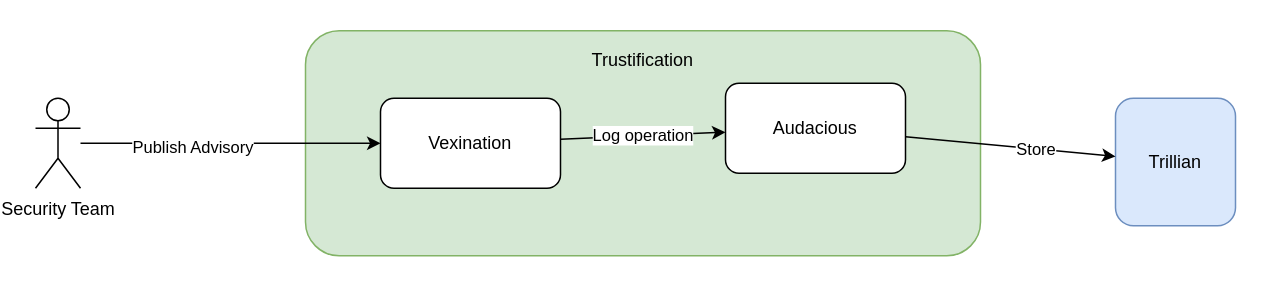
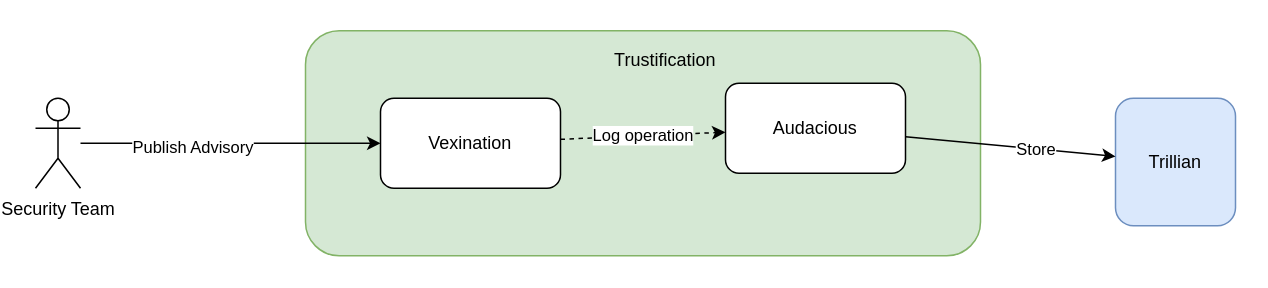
  <mxCell id="0" />
  <mxCell id="1" parent="0" />
  <mxCell id="2" value="Security Team" style="shape=umlActor;verticalLabelPosition=bottom;verticalAlign=top;html=1;outlineConnect=0;" vertex="1" parent="1"><mxGeometry x="20" y="65" width="30" height="60" as="geometry" /></mxCell>
  <mxCell id="3" value="" style="rounded=1;whiteSpace=wrap;html=1;fillColor=#d5e8d4;strokeColor=#82b366;" vertex="1" parent="1"><mxGeometry x="200" y="20" width="450" height="150" as="geometry" /></mxCell>
  <mxCell id="4" value="Vexination" style="rounded=1;whiteSpace=wrap;html=1;" vertex="1" parent="1"><mxGeometry x="250" y="65" width="120" height="60" as="geometry" /></mxCell>
- <mxCell id="5" value="Trustification" style="text;html=1;strokeColor=none;fillColor=none;align=center;verticalAlign=middle;whiteSpace=wrap;rounded=0;" vertex="1" parent="1"><mxGeometry x="395" y="25" width="60" height="30" as="geometry" /></mxCell>
+ <mxCell id="5" value="Trustification" style="text;html=1;strokeColor=none;fillColor=none;align=center;verticalAlign=middle;whiteSpace=wrap;rounded=0;" vertex="1" parent="1"><mxGeometry x="410" y="25" width="60" height="30" as="geometry" /></mxCell>
  <mxCell id="6" value="Audacious" style="rounded=1;whiteSpace=wrap;html=1;" vertex="1" parent="1"><mxGeometry x="480" y="55" width="120" height="60" as="geometry" /></mxCell>
  <mxCell id="7" value="" style="endArrow=classic;html=1;rounded=0;" edge="1" parent="1" source="2" target="4"><mxGeometry width="50" height="50" relative="1" as="geometry"><mxPoint x="780" y="145" as="sourcePoint" /><mxPoint x="830" y="95" as="targetPoint" /></mxGeometry></mxCell>
  <mxCell id="8" value="Publish Advisory" style="edgeLabel;html=1;align=center;verticalAlign=middle;resizable=0;points=[];" vertex="1" connectable="0" parent="7"><mxGeometry x="-0.261" y="-2" relative="1" as="geometry"><mxPoint as="offset" /></mxGeometry></mxCell>
- <mxCell id="9" value="Log operation" style="endArrow=classic;html=1;rounded=0;" edge="1" parent="1" source="4" target="6"><mxGeometry width="50" height="50" relative="1" as="geometry"><mxPoint x="780" y="145" as="sourcePoint" /><mxPoint x="830" y="95" as="targetPoint" /></mxGeometry></mxCell>
+ <mxCell id="9" value="Log operation" style="endArrow=classic;html=1;rounded=0;dashed=1;" edge="1" parent="1" source="4" target="6"><mxGeometry width="50" height="50" relative="1" as="geometry"><mxPoint x="780" y="145" as="sourcePoint" /><mxPoint x="830" y="95" as="targetPoint" /></mxGeometry></mxCell>
  <mxCell id="10" value="Trillian" style="rounded=1;whiteSpace=wrap;html=1;fillColor=#dae8fc;strokeColor=#6c8ebf;" vertex="1" parent="1"><mxGeometry x="740" y="65" width="80" height="85" as="geometry" /></mxCell>
  <mxCell id="11" value="" style="endArrow=classic;html=1;rounded=0;" edge="1" parent="1" source="6" target="10"><mxGeometry width="50" height="50" relative="1" as="geometry"><mxPoint x="780" y="145" as="sourcePoint" /><mxPoint x="830" y="95" as="targetPoint" /></mxGeometry></mxCell>
  <mxCell id="12" value="Store" style="edgeLabel;html=1;align=center;verticalAlign=middle;resizable=0;points=[];" vertex="1" connectable="0" parent="11"><mxGeometry x="0.236" relative="1" as="geometry"><mxPoint as="offset" /></mxGeometry></mxCell>
